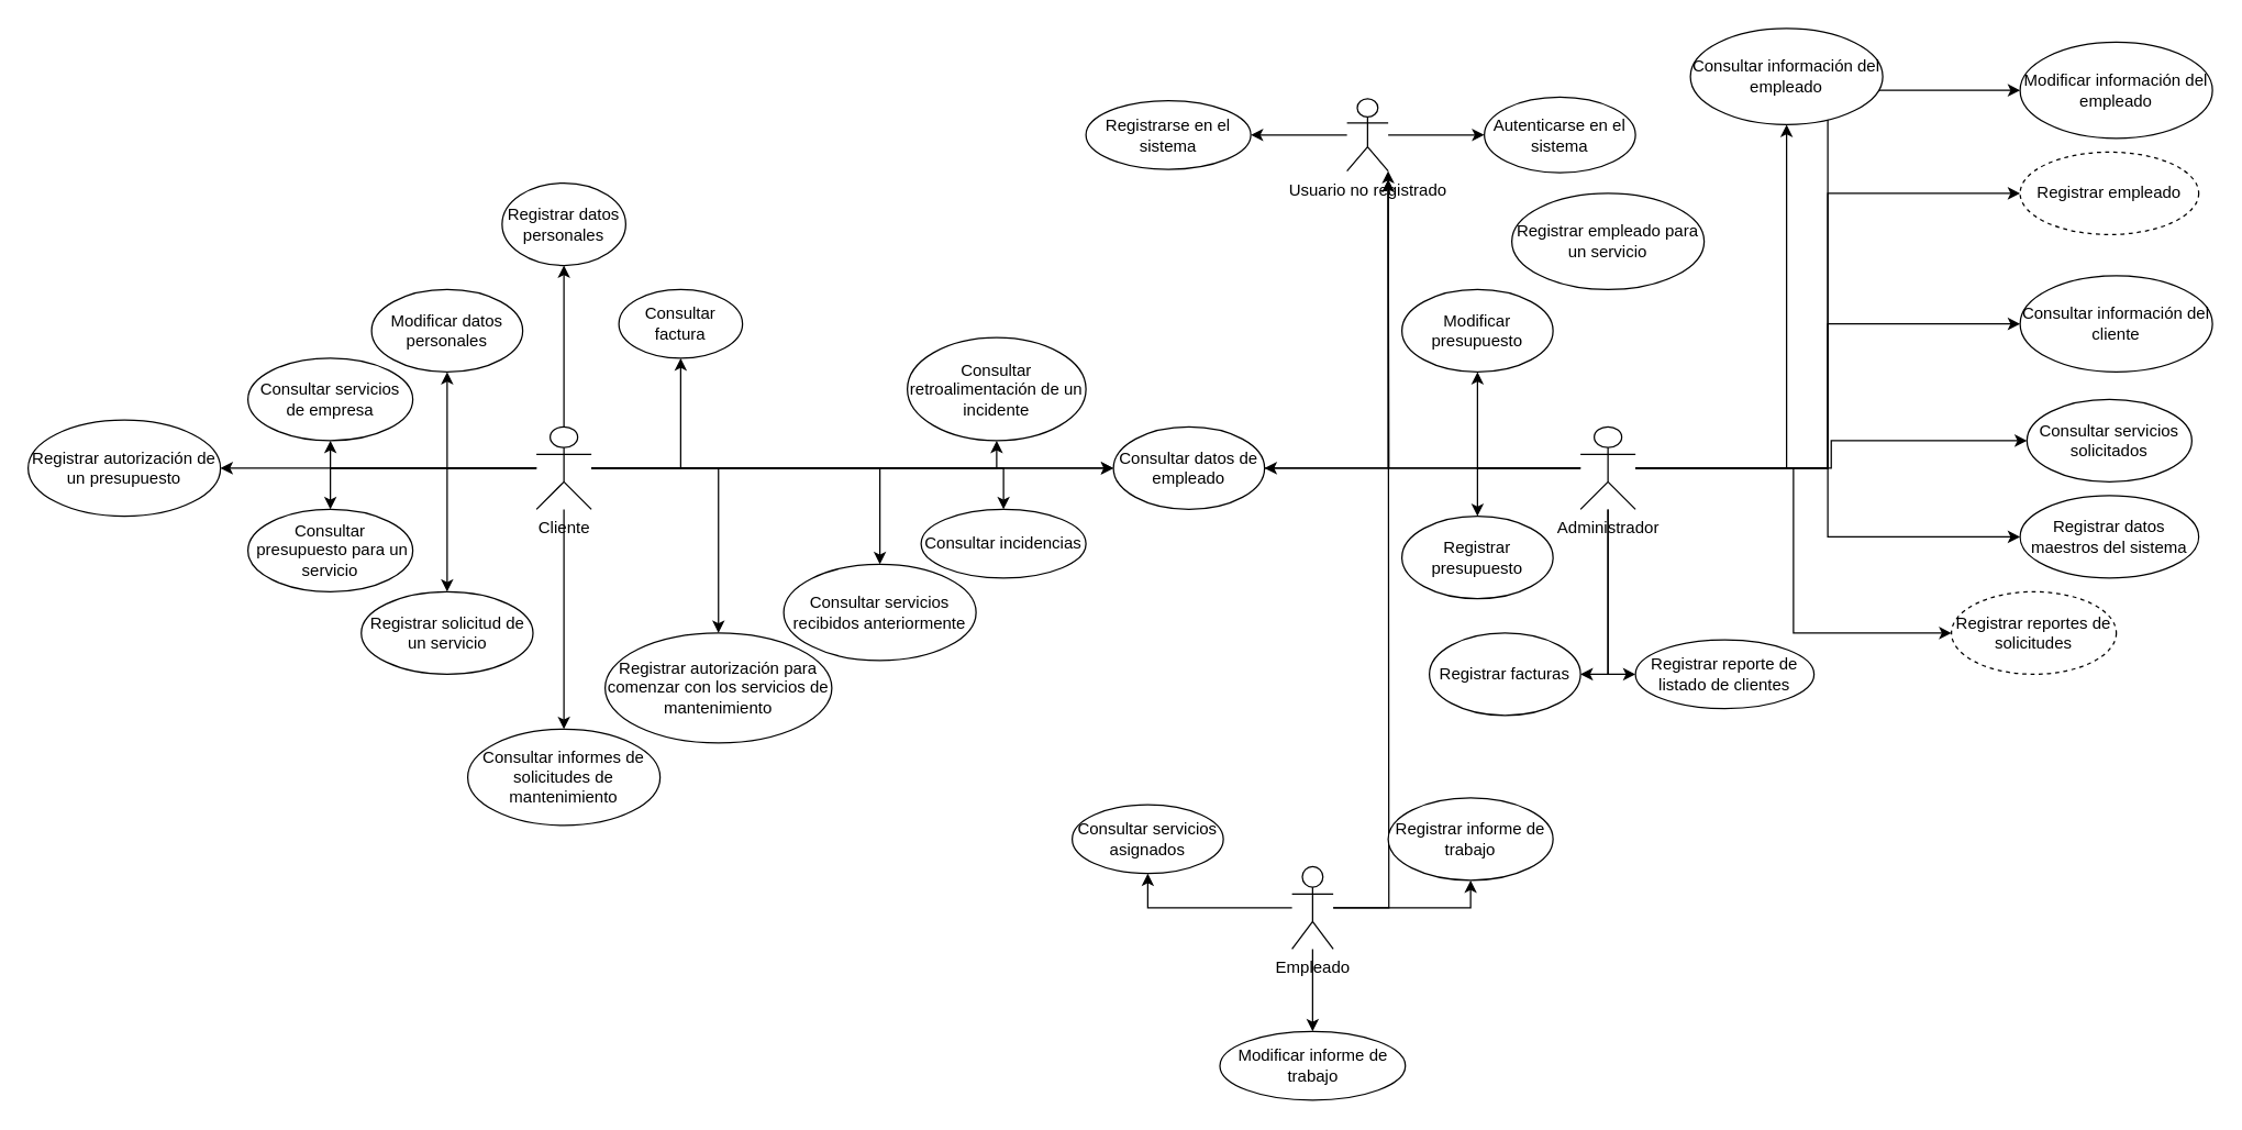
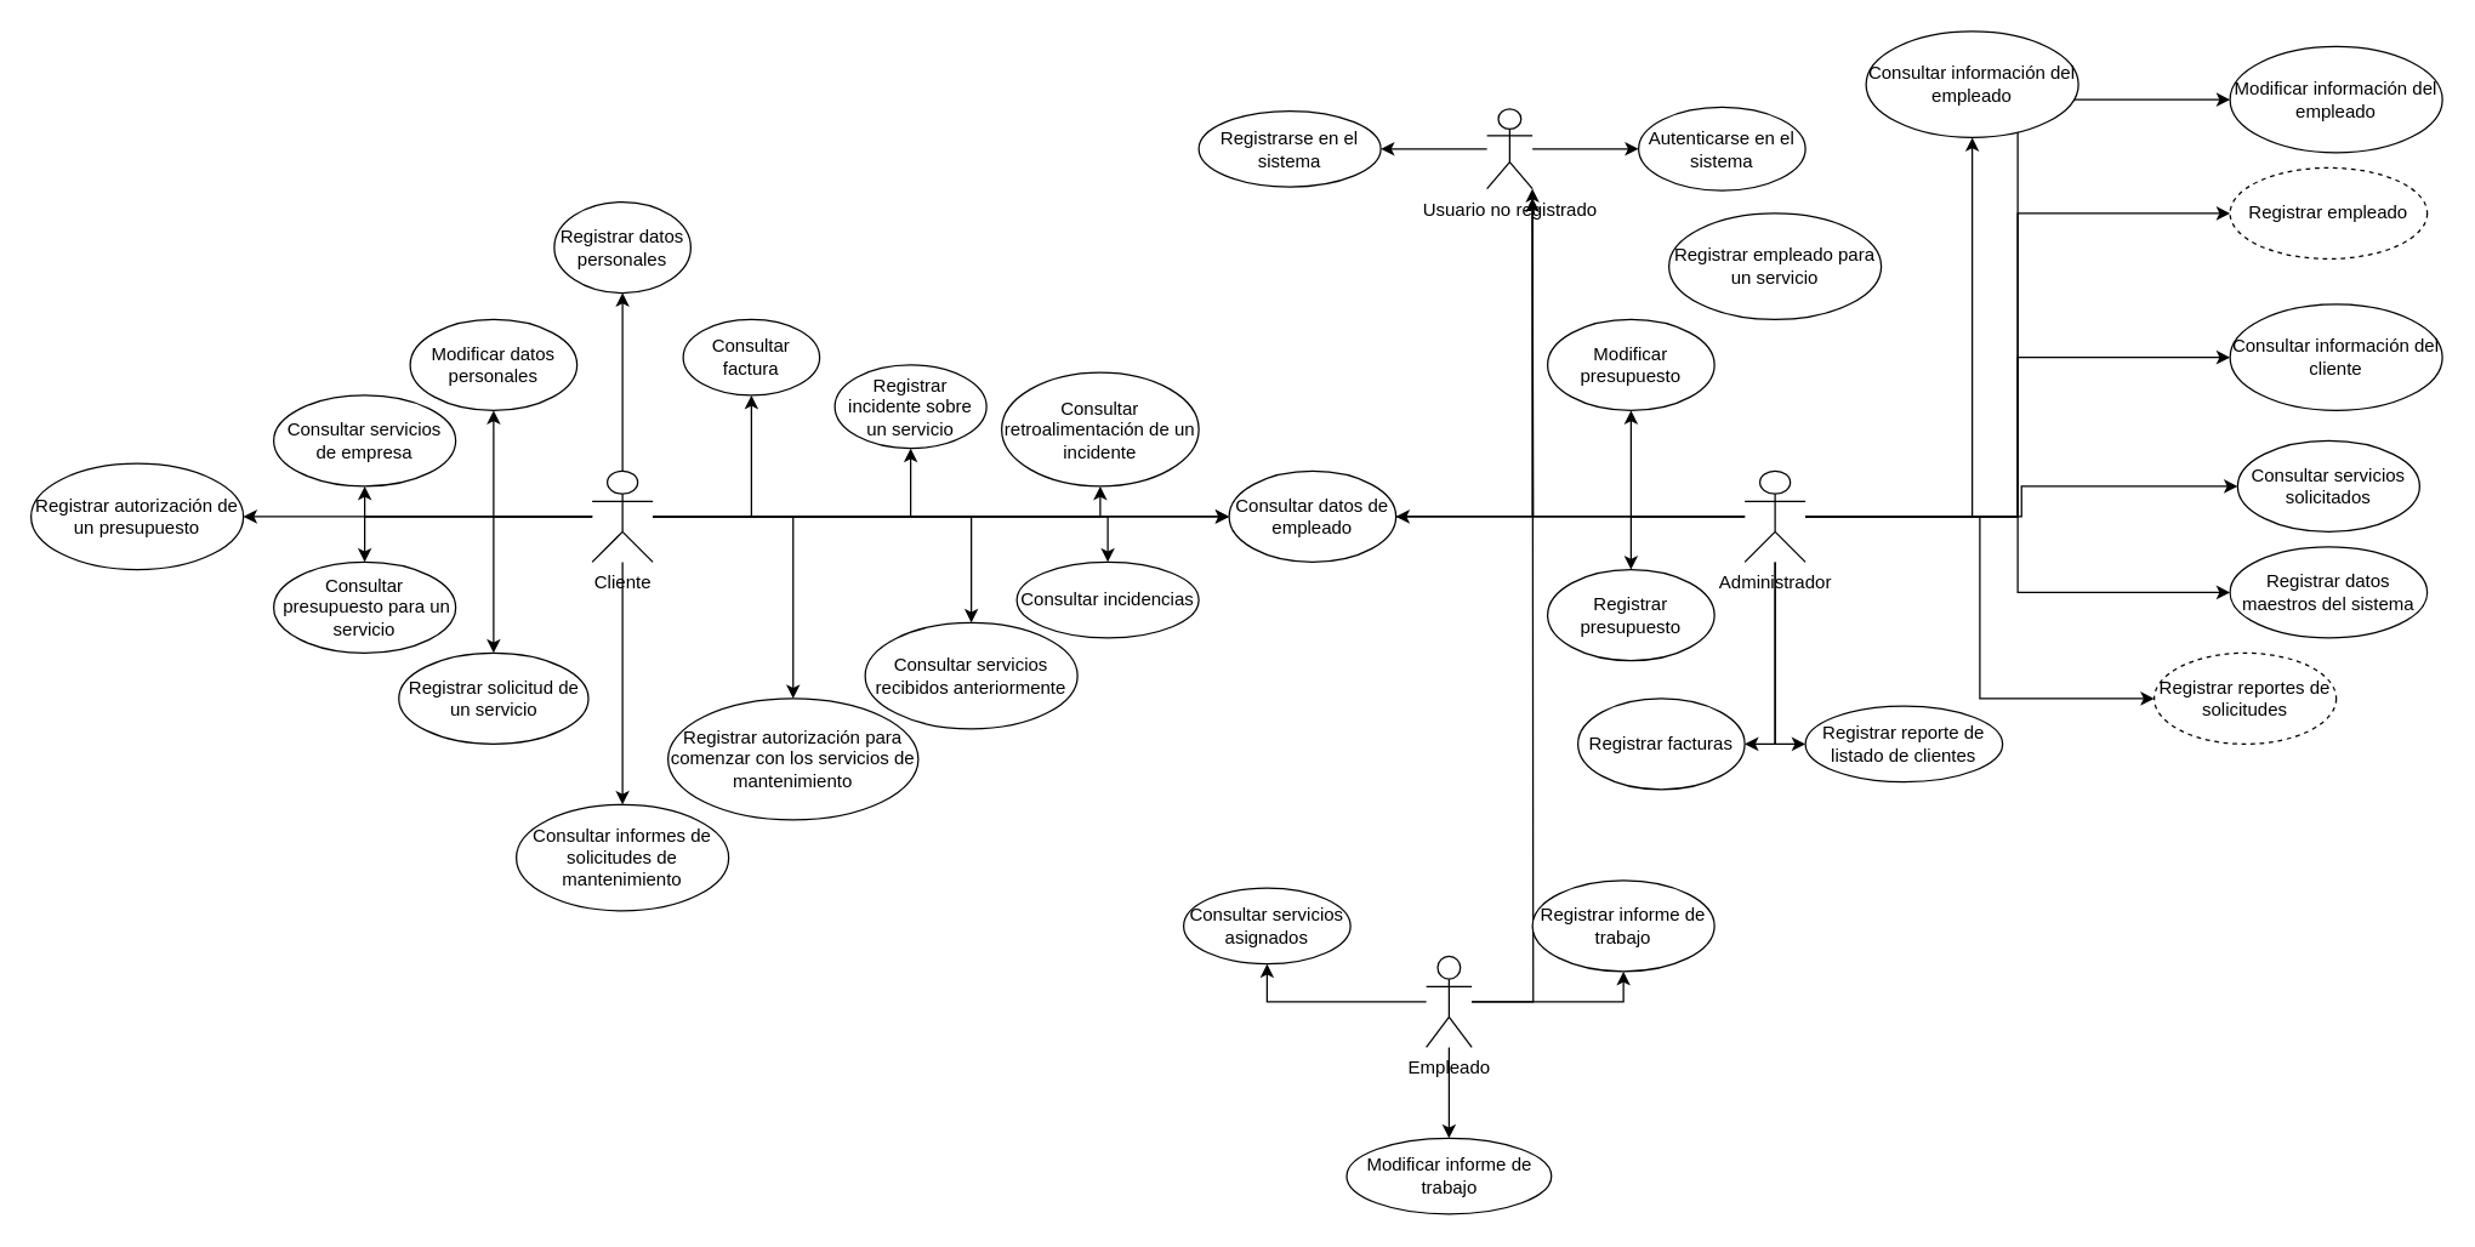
  <mxCell id="0" />
  <mxCell id="1" parent="0" />
  <mxCell id="2" value="" style="edgeStyle=orthogonalEdgeStyle;rounded=0;orthogonalLoop=1;jettySize=auto;html=1;" edge="1" parent="1" source="4" target="5"><mxGeometry relative="1" as="geometry" /></mxCell>
  <mxCell id="3" value="" style="edgeStyle=orthogonalEdgeStyle;rounded=0;orthogonalLoop=1;jettySize=auto;html=1;" edge="1" parent="1" source="4" target="6"><mxGeometry relative="1" as="geometry" /></mxCell>
  <mxCell id="4" value="Usuario no registrado" style="shape=umlActor;verticalLabelPosition=bottom;verticalAlign=top;html=1;" vertex="1" parent="1"><mxGeometry x="980" y="71.25" width="30" height="52.5" as="geometry" /></mxCell>
  <mxCell id="5" value="Registrarse en el sistema" style="ellipse;whiteSpace=wrap;html=1;" vertex="1" parent="1"><mxGeometry x="790" y="72.5" width="120" height="50" as="geometry" /></mxCell>
  <mxCell id="6" value="Autenticarse en el sistema" style="ellipse;whiteSpace=wrap;html=1;" vertex="1" parent="1"><mxGeometry x="1080" y="70" width="110" height="55" as="geometry" /></mxCell>
  <mxCell id="7" style="edgeStyle=orthogonalEdgeStyle;rounded=0;orthogonalLoop=1;jettySize=auto;html=1;" edge="1" parent="1" source="22" target="23"><mxGeometry relative="1" as="geometry" /></mxCell>
  <mxCell id="8" style="edgeStyle=orthogonalEdgeStyle;rounded=0;orthogonalLoop=1;jettySize=auto;html=1;entryX=0.5;entryY=1;entryDx=0;entryDy=0;" edge="1" parent="1" source="22" target="24"><mxGeometry relative="1" as="geometry"><mxPoint x="325" y="280" as="targetPoint" /></mxGeometry></mxCell>
  <mxCell id="9" style="edgeStyle=orthogonalEdgeStyle;rounded=0;orthogonalLoop=1;jettySize=auto;html=1;entryX=0.5;entryY=1;entryDx=0;entryDy=0;" edge="1" parent="1" source="22" target="25"><mxGeometry relative="1" as="geometry" /></mxCell>
  <mxCell id="10" style="edgeStyle=orthogonalEdgeStyle;rounded=0;orthogonalLoop=1;jettySize=auto;html=1;entryX=1;entryY=0.5;entryDx=0;entryDy=0;" edge="1" parent="1" source="22"><mxGeometry relative="1" as="geometry"><mxPoint x="160" y="340" as="targetPoint" /></mxGeometry></mxCell>
  <mxCell id="11" style="edgeStyle=orthogonalEdgeStyle;rounded=0;orthogonalLoop=1;jettySize=auto;html=1;entryX=0.5;entryY=0;entryDx=0;entryDy=0;" edge="1" parent="1" source="22" target="27"><mxGeometry relative="1" as="geometry" /></mxCell>
  <mxCell id="12" style="edgeStyle=orthogonalEdgeStyle;rounded=0;orthogonalLoop=1;jettySize=auto;html=1;entryX=0.5;entryY=0;entryDx=0;entryDy=0;" edge="1" parent="1" source="22" target="28"><mxGeometry relative="1" as="geometry" /></mxCell>
  <mxCell id="13" style="edgeStyle=orthogonalEdgeStyle;rounded=0;orthogonalLoop=1;jettySize=auto;html=1;entryX=0.5;entryY=0;entryDx=0;entryDy=0;" edge="1" parent="1" source="22" target="29"><mxGeometry relative="1" as="geometry"><mxPoint x="415" y="490" as="targetPoint" /></mxGeometry></mxCell>
  <mxCell id="14" style="edgeStyle=orthogonalEdgeStyle;rounded=0;orthogonalLoop=1;jettySize=auto;html=1;entryX=0.5;entryY=0;entryDx=0;entryDy=0;" edge="1" parent="1" source="22" target="30"><mxGeometry relative="1" as="geometry" /></mxCell>
+ <mxCell id="15" style="edgeStyle=orthogonalEdgeStyle;rounded=0;orthogonalLoop=1;jettySize=auto;html=1;entryX=0.5;entryY=1;entryDx=0;entryDy=0;" edge="1" parent="1" source="22" target="31"><mxGeometry relative="1" as="geometry" /></mxCell>
  <mxCell id="16" style="edgeStyle=orthogonalEdgeStyle;rounded=0;orthogonalLoop=1;jettySize=auto;html=1;entryX=0.5;entryY=1;entryDx=0;entryDy=0;" edge="1" parent="1" source="22" target="32"><mxGeometry relative="1" as="geometry"><mxPoint x="745" y="350" as="targetPoint" /></mxGeometry></mxCell>
  <mxCell id="17" style="edgeStyle=orthogonalEdgeStyle;rounded=0;orthogonalLoop=1;jettySize=auto;html=1;entryX=0.5;entryY=0;entryDx=0;entryDy=0;" edge="1" parent="1" source="22" target="33"><mxGeometry relative="1" as="geometry" /></mxCell>
  <mxCell id="18" style="edgeStyle=orthogonalEdgeStyle;rounded=0;orthogonalLoop=1;jettySize=auto;html=1;entryX=0.5;entryY=0;entryDx=0;entryDy=0;" edge="1" parent="1" source="22" target="34"><mxGeometry relative="1" as="geometry"><mxPoint x="920.667" y="390" as="targetPoint" /></mxGeometry></mxCell>
  <mxCell id="19" style="edgeStyle=orthogonalEdgeStyle;rounded=0;orthogonalLoop=1;jettySize=auto;html=1;entryX=0;entryY=0.5;entryDx=0;entryDy=0;" edge="1" parent="1" source="22" target="36"><mxGeometry relative="1" as="geometry" /></mxCell>
  <mxCell id="20" style="edgeStyle=orthogonalEdgeStyle;rounded=0;orthogonalLoop=1;jettySize=auto;html=1;entryX=1;entryY=1;entryDx=0;entryDy=0;entryPerimeter=0;" edge="1" parent="1" source="36" target="4"><mxGeometry relative="1" as="geometry"><mxPoint x="800" y="200" as="targetPoint" /></mxGeometry></mxCell>
  <mxCell id="21" style="edgeStyle=orthogonalEdgeStyle;rounded=0;orthogonalLoop=1;jettySize=auto;html=1;" edge="1" parent="1" source="22" target="35"><mxGeometry relative="1" as="geometry" /></mxCell>
  <mxCell id="22" value="Cliente&lt;br&gt;" style="shape=umlActor;verticalLabelPosition=bottom;verticalAlign=top;html=1;" vertex="1" parent="1"><mxGeometry x="390" y="310" width="40" height="60" as="geometry" /></mxCell>
  <mxCell id="23" value="Consultar factura" style="ellipse;whiteSpace=wrap;html=1;" vertex="1" parent="1"><mxGeometry x="450" y="210" width="90" height="50" as="geometry" /></mxCell>
  <mxCell id="24" value="Modificar datos personales" style="ellipse;whiteSpace=wrap;html=1;" vertex="1" parent="1"><mxGeometry x="270" y="210" width="110" height="60" as="geometry" /></mxCell>
  <mxCell id="25" value="Consultar servicios de empresa" style="ellipse;whiteSpace=wrap;html=1;" vertex="1" parent="1"><mxGeometry x="180" y="260" width="120" height="60" as="geometry" /></mxCell>
  <mxCell id="26" value="Registrar autorización de un presupuesto" style="ellipse;whiteSpace=wrap;html=1;" vertex="1" parent="1"><mxGeometry x="20" y="305" width="140" height="70" as="geometry" /></mxCell>
  <mxCell id="27" value="Consultar &amp;nbsp;presupuesto para un servicio" style="ellipse;whiteSpace=wrap;html=1;" vertex="1" parent="1"><mxGeometry x="180" y="370" width="120" height="60" as="geometry" /></mxCell>
  <mxCell id="28" value="Registrar solicitud de un servicio" style="ellipse;whiteSpace=wrap;html=1;" vertex="1" parent="1"><mxGeometry x="262.5" y="430" width="125" height="60" as="geometry" /></mxCell>
  <mxCell id="29" value="Consultar informes de solicitudes de mantenimiento" style="ellipse;whiteSpace=wrap;html=1;" vertex="1" parent="1"><mxGeometry x="340" y="530" width="140" height="70" as="geometry" /></mxCell>
  <mxCell id="30" value="Registrar autorización para comenzar con los servicios de mantenimiento" style="ellipse;whiteSpace=wrap;html=1;" vertex="1" parent="1"><mxGeometry x="440" y="460" width="165" height="80" as="geometry" /></mxCell>
+ <mxCell id="31" value="Registrar incidente sobre un servicio" style="ellipse;whiteSpace=wrap;html=1;" vertex="1" parent="1"><mxGeometry x="550" y="240" width="100" height="55" as="geometry" /></mxCell>
  <mxCell id="32" value="Consultar retroalimentación de un incidente" style="ellipse;whiteSpace=wrap;html=1;" vertex="1" parent="1"><mxGeometry x="660" y="245" width="130" height="75" as="geometry" /></mxCell>
  <mxCell id="33" value="Consultar servicios recibidos anteriormente" style="ellipse;whiteSpace=wrap;html=1;" vertex="1" parent="1"><mxGeometry x="570" y="410" width="140" height="70" as="geometry" /></mxCell>
  <mxCell id="34" value="Consultar incidencias" style="ellipse;whiteSpace=wrap;html=1;" vertex="1" parent="1"><mxGeometry x="670" y="370" width="120" height="50" as="geometry" /></mxCell>
  <mxCell id="35" value="Registrar datos personales" style="ellipse;whiteSpace=wrap;html=1;" vertex="1" parent="1"><mxGeometry x="365" y="132.5" width="90" height="60" as="geometry" /></mxCell>
  <mxCell id="36" value="Consultar datos de empleado" style="ellipse;whiteSpace=wrap;html=1;" vertex="1" parent="1"><mxGeometry x="810" y="310" width="110" height="60" as="geometry" /></mxCell>
  <mxCell id="37" style="edgeStyle=orthogonalEdgeStyle;rounded=0;orthogonalLoop=1;jettySize=auto;html=1;" edge="1" parent="1" source="22" target="36"><mxGeometry relative="1" as="geometry"><mxPoint x="800" y="200" as="targetPoint" /><mxPoint x="430" y="340.111" as="sourcePoint" /></mxGeometry></mxCell>
  <mxCell id="38" style="edgeStyle=orthogonalEdgeStyle;rounded=0;orthogonalLoop=1;jettySize=auto;html=1;" edge="1" parent="1" source="51" target="36"><mxGeometry relative="1" as="geometry" /></mxCell>
  <mxCell id="39" style="edgeStyle=orthogonalEdgeStyle;rounded=0;orthogonalLoop=1;jettySize=auto;html=1;" edge="1" parent="1" source="51" target="53"><mxGeometry relative="1" as="geometry" /></mxCell>
  <mxCell id="40" style="edgeStyle=orthogonalEdgeStyle;rounded=0;orthogonalLoop=1;jettySize=auto;html=1;" edge="1" parent="1" source="51" target="54"><mxGeometry relative="1" as="geometry" /></mxCell>
  <mxCell id="41" style="edgeStyle=orthogonalEdgeStyle;rounded=0;orthogonalLoop=1;jettySize=auto;html=1;entryX=1;entryY=0.5;entryDx=0;entryDy=0;" edge="1" parent="1" source="51" target="55"><mxGeometry relative="1" as="geometry" /></mxCell>
  <mxCell id="42" style="edgeStyle=orthogonalEdgeStyle;rounded=0;orthogonalLoop=1;jettySize=auto;html=1;entryX=0;entryY=0.5;entryDx=0;entryDy=0;" edge="1" parent="1" source="51" target="56"><mxGeometry relative="1" as="geometry" /></mxCell>
  <mxCell id="43" style="edgeStyle=orthogonalEdgeStyle;rounded=0;orthogonalLoop=1;jettySize=auto;html=1;entryX=0;entryY=0.5;entryDx=0;entryDy=0;" edge="1" parent="1" source="51" target="57"><mxGeometry relative="1" as="geometry" /></mxCell>
  <mxCell id="44" style="edgeStyle=orthogonalEdgeStyle;rounded=0;orthogonalLoop=1;jettySize=auto;html=1;entryX=0;entryY=0.5;entryDx=0;entryDy=0;" edge="1" parent="1" source="51" target="58"><mxGeometry relative="1" as="geometry" /></mxCell>
  <mxCell id="45" style="edgeStyle=orthogonalEdgeStyle;rounded=0;orthogonalLoop=1;jettySize=auto;html=1;entryX=0;entryY=0.5;entryDx=0;entryDy=0;" edge="1" parent="1" source="51" target="59"><mxGeometry relative="1" as="geometry" /></mxCell>
  <mxCell id="46" style="edgeStyle=orthogonalEdgeStyle;rounded=0;orthogonalLoop=1;jettySize=auto;html=1;entryX=0;entryY=0.5;entryDx=0;entryDy=0;" edge="1" parent="1" source="51" target="60"><mxGeometry relative="1" as="geometry" /></mxCell>
  <mxCell id="47" style="edgeStyle=orthogonalEdgeStyle;rounded=0;orthogonalLoop=1;jettySize=auto;html=1;entryX=0;entryY=0.5;entryDx=0;entryDy=0;" edge="1" parent="1" source="51" target="61"><mxGeometry relative="1" as="geometry" /></mxCell>
  <mxCell id="48" style="edgeStyle=orthogonalEdgeStyle;rounded=0;orthogonalLoop=1;jettySize=auto;html=1;entryX=0;entryY=0.5;entryDx=0;entryDy=0;" edge="1" parent="1" source="51" target="62"><mxGeometry relative="1" as="geometry" /></mxCell>
  <mxCell id="49" style="edgeStyle=orthogonalEdgeStyle;rounded=0;orthogonalLoop=1;jettySize=auto;html=1;entryX=0.5;entryY=1;entryDx=0;entryDy=0;" edge="1" parent="1" source="51" target="63"><mxGeometry relative="1" as="geometry" /></mxCell>
  <mxCell id="50" style="edgeStyle=orthogonalEdgeStyle;rounded=0;orthogonalLoop=1;jettySize=auto;html=1;" edge="1" parent="1" source="51"><mxGeometry relative="1" as="geometry"><mxPoint x="1010" y="130" as="targetPoint" /></mxGeometry></mxCell>
  <mxCell id="51" value="Administrador&lt;br&gt;" style="shape=umlActor;verticalLabelPosition=bottom;verticalAlign=top;html=1;" vertex="1" parent="1"><mxGeometry x="1150" y="310" width="40" height="60" as="geometry" /></mxCell>
  <mxCell id="52" value="Registrar empleado para un servicio" style="ellipse;whiteSpace=wrap;html=1;" vertex="1" parent="1"><mxGeometry x="1100" y="140" width="140" height="70" as="geometry" /></mxCell>
  <mxCell id="53" value="Modificar presupuesto" style="ellipse;whiteSpace=wrap;html=1;" vertex="1" parent="1"><mxGeometry x="1020" y="210" width="110" height="60" as="geometry" /></mxCell>
  <mxCell id="54" value="Registrar presupuesto" style="ellipse;whiteSpace=wrap;html=1;" vertex="1" parent="1"><mxGeometry x="1020" y="375" width="110" height="60" as="geometry" /></mxCell>
  <mxCell id="55" value="Registrar facturas" style="ellipse;whiteSpace=wrap;html=1;" vertex="1" parent="1"><mxGeometry x="1040" y="460" width="110" height="60" as="geometry" /></mxCell>
  <mxCell id="56" value="Registrar reporte de listado de clientes" style="ellipse;whiteSpace=wrap;html=1;" vertex="1" parent="1"><mxGeometry x="1190" y="465" width="130" height="50" as="geometry" /></mxCell>
  <mxCell id="57" value="Registrar reportes de solicitudes" style="ellipse;whiteSpace=wrap;html=1;dashed=1;" vertex="1" parent="1"><mxGeometry x="1420" y="430" width="120" height="60" as="geometry" /></mxCell>
  <mxCell id="58" value="Registrar datos maestros del sistema" style="ellipse;whiteSpace=wrap;html=1;" vertex="1" parent="1"><mxGeometry x="1470" y="360" width="130" height="60" as="geometry" /></mxCell>
  <mxCell id="59" value="Consultar servicios solicitados" style="ellipse;whiteSpace=wrap;html=1;" vertex="1" parent="1"><mxGeometry x="1475" y="290" width="120" height="60" as="geometry" /></mxCell>
  <mxCell id="60" value="Consultar información del cliente" style="ellipse;whiteSpace=wrap;html=1;" vertex="1" parent="1"><mxGeometry x="1470" y="200" width="140" height="70" as="geometry" /></mxCell>
  <mxCell id="61" value="Registrar empleado" style="ellipse;whiteSpace=wrap;html=1;dashed=1;" vertex="1" parent="1"><mxGeometry x="1470" y="110" width="130" height="60" as="geometry" /></mxCell>
  <mxCell id="62" value="Modificar información del empleado" style="ellipse;whiteSpace=wrap;html=1;" vertex="1" parent="1"><mxGeometry x="1470" y="30" width="140" height="70" as="geometry" /></mxCell>
  <mxCell id="63" value="Consultar información del empleado" style="ellipse;whiteSpace=wrap;html=1;" vertex="1" parent="1"><mxGeometry x="1230" y="20" width="140" height="70" as="geometry" /></mxCell>
  <mxCell id="64" style="edgeStyle=orthogonalEdgeStyle;rounded=0;orthogonalLoop=1;jettySize=auto;html=1;entryX=0.5;entryY=1;entryDx=0;entryDy=0;" edge="1" parent="1" source="68" target="70"><mxGeometry relative="1" as="geometry" /></mxCell>
  <mxCell id="65" style="edgeStyle=orthogonalEdgeStyle;rounded=0;orthogonalLoop=1;jettySize=auto;html=1;entryX=0.5;entryY=1;entryDx=0;entryDy=0;" edge="1" parent="1" source="68" target="69"><mxGeometry relative="1" as="geometry" /></mxCell>
  <mxCell id="66" style="edgeStyle=orthogonalEdgeStyle;rounded=0;orthogonalLoop=1;jettySize=auto;html=1;entryX=0.5;entryY=0;entryDx=0;entryDy=0;" edge="1" parent="1" source="68" target="71"><mxGeometry relative="1" as="geometry" /></mxCell>
  <mxCell id="67" style="edgeStyle=orthogonalEdgeStyle;rounded=0;orthogonalLoop=1;jettySize=auto;html=1;" edge="1" parent="1" source="68"><mxGeometry relative="1" as="geometry"><mxPoint x="1010" y="130" as="targetPoint" /></mxGeometry></mxCell>
  <mxCell id="68" value="Empleado" style="shape=umlActor;verticalLabelPosition=bottom;verticalAlign=top;html=1;" vertex="1" parent="1"><mxGeometry x="940" y="630" width="30" height="60" as="geometry" /></mxCell>
  <mxCell id="69" value="Consultar servicios asignados" style="ellipse;whiteSpace=wrap;html=1;" vertex="1" parent="1"><mxGeometry x="780" y="585" width="110" height="50" as="geometry" /></mxCell>
  <mxCell id="70" value="Registrar informe de trabajo" style="ellipse;whiteSpace=wrap;html=1;" vertex="1" parent="1"><mxGeometry x="1010" y="580" width="120" height="60" as="geometry" /></mxCell>
  <mxCell id="71" value="Modificar informe de trabajo" style="ellipse;whiteSpace=wrap;html=1;" vertex="1" parent="1"><mxGeometry x="887.5" y="750" width="135" height="50" as="geometry" /></mxCell>
